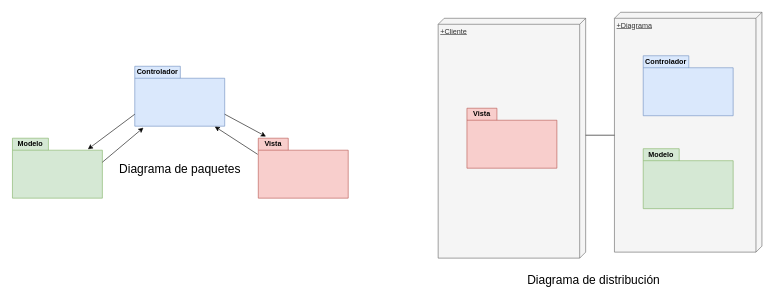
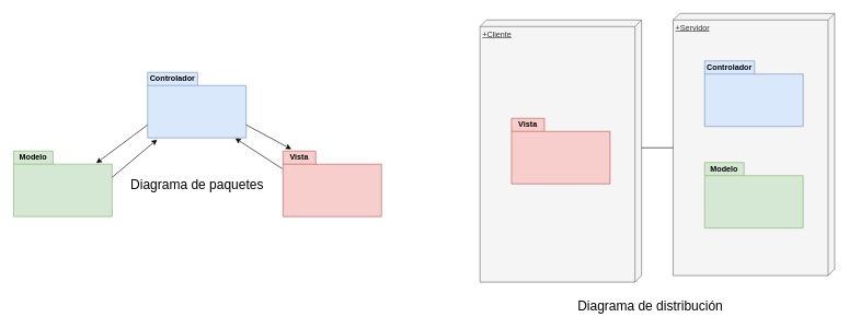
  <mxCell id="0" />
  <mxCell id="1" parent="0" />
  <mxCell id="2" value="&lt;font style=&quot;font-size: 20px;&quot;&gt;Diagrama de paquetes&lt;/font&gt;" style="text;html=1;strokeColor=none;fillColor=none;align=center;verticalAlign=middle;whiteSpace=wrap;rounded=0;" vertex="1" parent="1"><mxGeometry x="193.5" y="265" width="211" height="30" as="geometry" /></mxCell>
  <mxCell id="3" value="Controlador" style="shape=folder;fontStyle=1;tabWidth=76;tabHeight=20;tabPosition=left;html=1;boundedLbl=1;labelInHeader=1;container=1;collapsible=0;whiteSpace=wrap;fillColor=#dae8fc;strokeColor=#6c8ebf;" vertex="1" parent="1"><mxGeometry x="224" y="110" width="150" height="100" as="geometry" /></mxCell>
  <mxCell id="4" value="" style="html=1;strokeColor=none;resizeWidth=1;resizeHeight=1;fillColor=none;part=1;connectable=0;allowArrows=0;deletable=0;whiteSpace=wrap;" vertex="1" parent="3"><mxGeometry width="150" height="70" relative="1" as="geometry"><mxPoint y="30" as="offset" /></mxGeometry></mxCell>
  <mxCell id="5" value="Modelo" style="shape=folder;fontStyle=1;tabWidth=60;tabHeight=20;tabPosition=left;html=1;boundedLbl=1;labelInHeader=1;container=1;collapsible=0;whiteSpace=wrap;fillColor=#d5e8d4;strokeColor=#82b366;" vertex="1" parent="1"><mxGeometry x="20" y="230" width="150" height="100" as="geometry" /></mxCell>
  <mxCell id="6" value="" style="html=1;strokeColor=none;resizeWidth=1;resizeHeight=1;fillColor=none;part=1;connectable=0;allowArrows=0;deletable=0;whiteSpace=wrap;" vertex="1" parent="5"><mxGeometry width="150" height="70" relative="1" as="geometry"><mxPoint y="30" as="offset" /></mxGeometry></mxCell>
  <mxCell id="7" value="Vista" style="shape=folder;fontStyle=1;tabWidth=50;tabHeight=20;tabPosition=left;html=1;boundedLbl=1;labelInHeader=1;container=1;collapsible=0;whiteSpace=wrap;fillColor=#f8cecc;strokeColor=#b85450;" vertex="1" parent="1"><mxGeometry x="430" y="230" width="150" height="100" as="geometry" /></mxCell>
  <mxCell id="8" value="" style="html=1;strokeColor=none;resizeWidth=1;resizeHeight=1;fillColor=none;part=1;connectable=0;allowArrows=0;deletable=0;whiteSpace=wrap;" vertex="1" parent="7"><mxGeometry width="150" height="70" relative="1" as="geometry"><mxPoint y="30" as="offset" /></mxGeometry></mxCell>
  <mxCell id="9" value="" style="endArrow=classic;html=1;rounded=0;exitX=0;exitY=0;exitDx=150;exitDy=40;exitPerimeter=0;entryX=0.096;entryY=1.025;entryDx=0;entryDy=0;entryPerimeter=0;" edge="1" parent="1" source="5" target="3"><mxGeometry width="50" height="50" relative="1" as="geometry"><mxPoint x="250" y="320" as="sourcePoint" /><mxPoint x="300" y="270" as="targetPoint" /></mxGeometry></mxCell>
  <mxCell id="10" value="" style="endArrow=classic;html=1;rounded=0;exitX=0;exitY=0;exitDx=0;exitDy=80;exitPerimeter=0;entryX=0.839;entryY=0.184;entryDx=0;entryDy=0;entryPerimeter=0;" edge="1" parent="1" source="3" target="5"><mxGeometry width="50" height="50" relative="1" as="geometry"><mxPoint x="180" y="280" as="sourcePoint" /><mxPoint x="248" y="223" as="targetPoint" /></mxGeometry></mxCell>
  <mxCell id="11" value="" style="endArrow=classic;html=1;rounded=0;exitX=-0.007;exitY=0.269;exitDx=0;exitDy=0;exitPerimeter=0;entryX=0.89;entryY=1.006;entryDx=0;entryDy=0;entryPerimeter=0;" edge="1" parent="1" source="7" target="3"><mxGeometry width="50" height="50" relative="1" as="geometry"><mxPoint x="180" y="280" as="sourcePoint" /><mxPoint x="248" y="223" as="targetPoint" /></mxGeometry></mxCell>
  <mxCell id="12" value="" style="endArrow=classic;html=1;rounded=0;exitX=0;exitY=0;exitDx=150;exitDy=80;exitPerimeter=0;entryX=0.085;entryY=-0.029;entryDx=0;entryDy=0;entryPerimeter=0;" edge="1" parent="1" source="3" target="7"><mxGeometry width="50" height="50" relative="1" as="geometry"><mxPoint x="439" y="267" as="sourcePoint" /><mxPoint x="368" y="221" as="targetPoint" /></mxGeometry></mxCell>
  <mxCell id="13" value="+Cliente" style="verticalAlign=top;align=left;spacingTop=8;spacingLeft=2;spacingRight=12;shape=cube;size=10;direction=south;fontStyle=4;html=1;whiteSpace=wrap;fillColor=#f5f5f5;fontColor=#333333;strokeColor=#666666;" vertex="1" parent="1"><mxGeometry x="730" y="30" width="246" height="400" as="geometry" /></mxCell>
- <mxCell id="14" value="+Diagrama" style="verticalAlign=top;align=left;spacingTop=8;spacingLeft=2;spacingRight=12;shape=cube;size=10;direction=south;fontStyle=4;html=1;whiteSpace=wrap;fillColor=#f5f5f5;fontColor=#333333;strokeColor=#666666;" vertex="1" parent="1"><mxGeometry x="1024" y="20" width="246" height="400" as="geometry" /></mxCell>
+ <mxCell id="14" value="+Servidor" style="verticalAlign=top;align=left;spacingTop=8;spacingLeft=2;spacingRight=12;shape=cube;size=10;direction=south;fontStyle=4;html=1;whiteSpace=wrap;fillColor=#f5f5f5;fontColor=#333333;strokeColor=#666666;" vertex="1" parent="1"><mxGeometry x="1024" y="20" width="246" height="400" as="geometry" /></mxCell>
  <mxCell id="15" value="&lt;font style=&quot;font-size: 20px;&quot;&gt;Diagrama de distribución&lt;/font&gt;" style="text;html=1;strokeColor=none;fillColor=none;align=center;verticalAlign=middle;whiteSpace=wrap;rounded=0;" vertex="1" parent="1"><mxGeometry x="855.75" y="450" width="266.5" height="30" as="geometry" /></mxCell>
  <mxCell id="16" value="" style="endArrow=none;dashed=0;html=1;rounded=0;exitX=0;exitY=0;exitDx=195;exitDy=0;exitPerimeter=0;entryX=0;entryY=0;entryDx=205;entryDy=246;entryPerimeter=0;" edge="1" parent="1" source="13" target="14"><mxGeometry width="50" height="50" relative="1" as="geometry"><mxPoint x="980" y="140" as="sourcePoint" /><mxPoint x="1030" y="90" as="targetPoint" /></mxGeometry></mxCell>
  <mxCell id="17" value="Vista" style="shape=folder;fontStyle=1;tabWidth=50;tabHeight=20;tabPosition=left;html=1;boundedLbl=1;labelInHeader=1;container=1;collapsible=0;whiteSpace=wrap;fillColor=#f8cecc;strokeColor=#b85450;" vertex="1" parent="1"><mxGeometry x="778" y="180" width="150" height="100" as="geometry" /></mxCell>
  <mxCell id="18" value="" style="html=1;strokeColor=none;resizeWidth=1;resizeHeight=1;fillColor=none;part=1;connectable=0;allowArrows=0;deletable=0;whiteSpace=wrap;" vertex="1" parent="17"><mxGeometry width="150" height="70" relative="1" as="geometry"><mxPoint y="30" as="offset" /></mxGeometry></mxCell>
  <mxCell id="19" value="Controlador" style="shape=folder;fontStyle=1;tabWidth=76;tabHeight=20;tabPosition=left;html=1;boundedLbl=1;labelInHeader=1;container=1;collapsible=0;whiteSpace=wrap;fillColor=#dae8fc;strokeColor=#6c8ebf;" vertex="1" parent="1"><mxGeometry x="1072" y="92.5" width="150" height="100" as="geometry" /></mxCell>
  <mxCell id="20" value="" style="html=1;strokeColor=none;resizeWidth=1;resizeHeight=1;fillColor=none;part=1;connectable=0;allowArrows=0;deletable=0;whiteSpace=wrap;" vertex="1" parent="19"><mxGeometry width="150" height="70" relative="1" as="geometry"><mxPoint y="30" as="offset" /></mxGeometry></mxCell>
  <mxCell id="21" value="Modelo" style="shape=folder;fontStyle=1;tabWidth=60;tabHeight=20;tabPosition=left;html=1;boundedLbl=1;labelInHeader=1;container=1;collapsible=0;whiteSpace=wrap;fillColor=#d5e8d4;strokeColor=#82b366;" vertex="1" parent="1"><mxGeometry x="1072" y="247.5" width="150" height="100" as="geometry" /></mxCell>
  <mxCell id="22" value="" style="html=1;strokeColor=none;resizeWidth=1;resizeHeight=1;fillColor=none;part=1;connectable=0;allowArrows=0;deletable=0;whiteSpace=wrap;" vertex="1" parent="21"><mxGeometry width="150" height="70" relative="1" as="geometry"><mxPoint y="30" as="offset" /></mxGeometry></mxCell>
